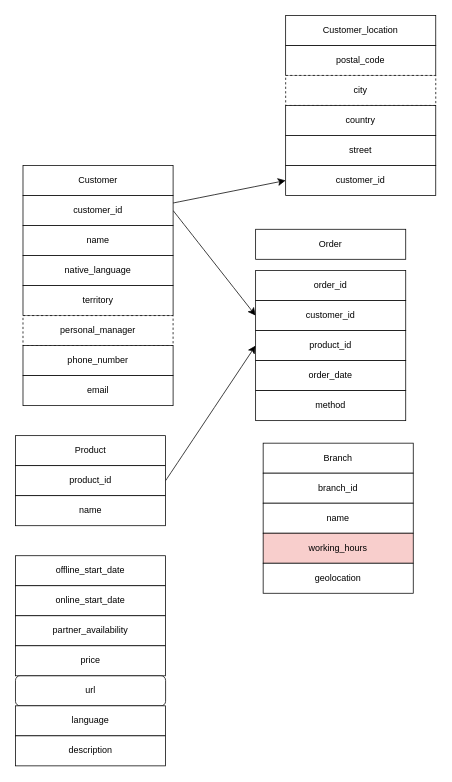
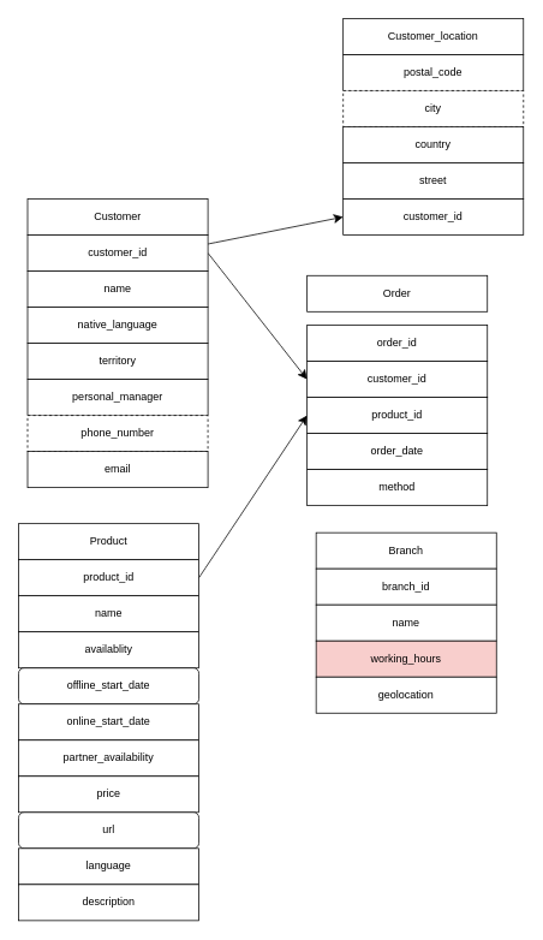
  <mxCell id="0" />
  <mxCell id="1" parent="0" />
  <mxCell id="2" value="Product" style="rounded=0;whiteSpace=wrap;html=1;" vertex="1" parent="1"><mxGeometry x="20" y="580" width="200" height="40" as="geometry" /></mxCell>
  <mxCell id="3" style="edgeStyle=none;curved=1;rounded=0;orthogonalLoop=1;jettySize=auto;html=1;exitX=1;exitY=0.5;exitDx=0;exitDy=0;entryX=0;entryY=0.5;entryDx=0;entryDy=0;fontSize=12;startSize=8;endSize=8;" edge="1" parent="1" source="4" target="32"><mxGeometry relative="1" as="geometry" /></mxCell>
  <mxCell id="4" value="product_id" style="rounded=0;whiteSpace=wrap;html=1;" vertex="1" parent="1"><mxGeometry x="20" y="620" width="200" height="40" as="geometry" /></mxCell>
  <mxCell id="5" value="name" style="rounded=0;whiteSpace=wrap;html=1;" vertex="1" parent="1"><mxGeometry x="20" y="660" width="200" height="40" as="geometry" /></mxCell>
- <mxCell id="7" value="offline_start_date" style="rounded=0;whiteSpace=wrap;html=1;" vertex="1" parent="1"><mxGeometry x="20" y="740" width="200" height="40" as="geometry" /></mxCell>
+ <mxCell id="6" value="availablity" style="rounded=0;whiteSpace=wrap;html=1;" vertex="1" parent="1"><mxGeometry x="20" y="700" width="200" height="40" as="geometry" /></mxCell>
+ <mxCell id="7" value="offline_start_date" style="whiteSpace=wrap;html=1;rounded=1;" vertex="1" parent="1"><mxGeometry x="20" y="740" width="200" height="40" as="geometry" /></mxCell>
  <mxCell id="8" value="online_start_date" style="rounded=0;whiteSpace=wrap;html=1;" vertex="1" parent="1"><mxGeometry x="20" y="780" width="200" height="40" as="geometry" /></mxCell>
  <mxCell id="9" value="partner_availability" style="rounded=0;whiteSpace=wrap;html=1;" vertex="1" parent="1"><mxGeometry x="20" y="820" width="200" height="40" as="geometry" /></mxCell>
  <mxCell id="10" value="Branch" style="rounded=0;whiteSpace=wrap;html=1;" vertex="1" parent="1"><mxGeometry x="350" y="590" width="200" height="40" as="geometry" /></mxCell>
  <mxCell id="11" value="branch_id" style="rounded=0;whiteSpace=wrap;html=1;" vertex="1" parent="1"><mxGeometry x="350" y="630" width="200" height="40" as="geometry" /></mxCell>
  <mxCell id="12" value="name" style="rounded=0;whiteSpace=wrap;html=1;" vertex="1" parent="1"><mxGeometry x="350" y="670" width="200" height="40" as="geometry" /></mxCell>
  <mxCell id="13" value="working_hours" style="rounded=0;whiteSpace=wrap;html=1;fillColor=#f8cecc;" vertex="1" parent="1"><mxGeometry x="350" y="710" width="200" height="40" as="geometry" /></mxCell>
  <mxCell id="14" value="price" style="rounded=0;whiteSpace=wrap;html=1;" vertex="1" parent="1"><mxGeometry x="20" y="860" width="200" height="40" as="geometry" /></mxCell>
  <mxCell id="15" value="url" style="whiteSpace=wrap;html=1;rounded=1;" vertex="1" parent="1"><mxGeometry x="20" y="900" width="200" height="40" as="geometry" /></mxCell>
  <mxCell id="16" value="geolocation" style="rounded=0;whiteSpace=wrap;html=1;" vertex="1" parent="1"><mxGeometry x="350" y="750" width="200" height="40" as="geometry" /></mxCell>
  <mxCell id="17" value="Customer" style="rounded=0;whiteSpace=wrap;html=1;" vertex="1" parent="1"><mxGeometry x="30" y="220" width="200" height="40" as="geometry" /></mxCell>
  <mxCell id="18" style="edgeStyle=none;curved=1;rounded=0;orthogonalLoop=1;jettySize=auto;html=1;exitX=1;exitY=0.5;exitDx=0;exitDy=0;entryX=0;entryY=0.5;entryDx=0;entryDy=0;fontSize=12;startSize=8;endSize=8;" edge="1" parent="1" source="20" target="31"><mxGeometry relative="1" as="geometry" /></mxCell>
  <mxCell id="19" style="edgeStyle=none;curved=1;rounded=0;orthogonalLoop=1;jettySize=auto;html=1;exitX=1;exitY=0.25;exitDx=0;exitDy=0;entryX=0;entryY=0.5;entryDx=0;entryDy=0;fontSize=12;startSize=8;endSize=8;" edge="1" parent="1" source="20" target="40"><mxGeometry relative="1" as="geometry" /></mxCell>
  <mxCell id="20" value="customer_id" style="rounded=0;whiteSpace=wrap;html=1;" vertex="1" parent="1"><mxGeometry x="30" y="260" width="200" height="40" as="geometry" /></mxCell>
  <mxCell id="21" value="name" style="rounded=0;whiteSpace=wrap;html=1;" vertex="1" parent="1"><mxGeometry x="30" y="300" width="200" height="40" as="geometry" /></mxCell>
  <mxCell id="22" value="postal_code" style="rounded=0;whiteSpace=wrap;html=1;" vertex="1" parent="1"><mxGeometry x="380" y="60" width="200" height="40" as="geometry" /></mxCell>
  <mxCell id="23" value="city" style="rounded=0;whiteSpace=wrap;html=1;dashed=1;" vertex="1" parent="1"><mxGeometry x="380" y="100" width="200" height="40" as="geometry" /></mxCell>
  <mxCell id="24" value="country" style="rounded=0;whiteSpace=wrap;html=1;" vertex="1" parent="1"><mxGeometry x="380" y="140" width="200" height="40" as="geometry" /></mxCell>
  <mxCell id="25" value="street" style="rounded=0;whiteSpace=wrap;html=1;" vertex="1" parent="1"><mxGeometry x="380" y="180" width="200" height="40" as="geometry" /></mxCell>
  <mxCell id="26" value="native_language" style="rounded=0;whiteSpace=wrap;html=1;" vertex="1" parent="1"><mxGeometry x="30" y="340" width="200" height="40" as="geometry" /></mxCell>
  <mxCell id="27" value="territory" style="rounded=0;whiteSpace=wrap;html=1;" vertex="1" parent="1"><mxGeometry x="30" y="380" width="200" height="40" as="geometry" /></mxCell>
- <mxCell id="28" value="personal_manager" style="rounded=0;whiteSpace=wrap;html=1;dashed=1;" vertex="1" parent="1"><mxGeometry x="30" y="420" width="200" height="40" as="geometry" /></mxCell>
+ <mxCell id="28" value="personal_manager" style="rounded=0;whiteSpace=wrap;html=1;" vertex="1" parent="1"><mxGeometry x="30" y="420" width="200" height="40" as="geometry" /></mxCell>
  <mxCell id="29" value="Order" style="rounded=0;whiteSpace=wrap;html=1;" vertex="1" parent="1"><mxGeometry x="340" y="305" width="200" height="40" as="geometry" /></mxCell>
  <mxCell id="30" value="order_id" style="rounded=0;whiteSpace=wrap;html=1;" vertex="1" parent="1"><mxGeometry x="340" y="360" width="200" height="40" as="geometry" /></mxCell>
  <mxCell id="31" value="customer_id" style="rounded=0;whiteSpace=wrap;html=1;" vertex="1" parent="1"><mxGeometry x="340" y="400" width="200" height="40" as="geometry" /></mxCell>
  <mxCell id="32" value="product_id" style="rounded=0;whiteSpace=wrap;html=1;" vertex="1" parent="1"><mxGeometry x="340" y="440" width="200" height="40" as="geometry" /></mxCell>
  <mxCell id="33" value="order_date" style="rounded=0;whiteSpace=wrap;html=1;" vertex="1" parent="1"><mxGeometry x="340" y="480" width="200" height="40" as="geometry" /></mxCell>
  <mxCell id="34" value="method" style="rounded=0;whiteSpace=wrap;html=1;" vertex="1" parent="1"><mxGeometry x="340" y="520" width="200" height="40" as="geometry" /></mxCell>
  <mxCell id="35" value="language" style="rounded=0;whiteSpace=wrap;html=1;" vertex="1" parent="1"><mxGeometry x="20" y="940" width="200" height="40" as="geometry" /></mxCell>
  <mxCell id="36" value="description" style="rounded=0;whiteSpace=wrap;html=1;" vertex="1" parent="1"><mxGeometry x="20" y="980" width="200" height="40" as="geometry" /></mxCell>
- <mxCell id="37" value="phone_number" style="rounded=0;whiteSpace=wrap;html=1;" vertex="1" parent="1"><mxGeometry x="30" y="460" width="200" height="40" as="geometry" /></mxCell>
+ <mxCell id="37" value="phone_number" style="rounded=0;whiteSpace=wrap;html=1;dashed=1;" vertex="1" parent="1"><mxGeometry x="30" y="460" width="200" height="40" as="geometry" /></mxCell>
  <mxCell id="38" value="email" style="rounded=0;whiteSpace=wrap;html=1;" vertex="1" parent="1"><mxGeometry x="30" y="500" width="200" height="40" as="geometry" /></mxCell>
  <mxCell id="39" value="Customer_location" style="rounded=0;whiteSpace=wrap;html=1;" vertex="1" parent="1"><mxGeometry x="380" y="20" width="200" height="40" as="geometry" /></mxCell>
  <mxCell id="40" value="customer_id" style="rounded=0;whiteSpace=wrap;html=1;" vertex="1" parent="1"><mxGeometry x="380" y="220" width="200" height="40" as="geometry" /></mxCell>
